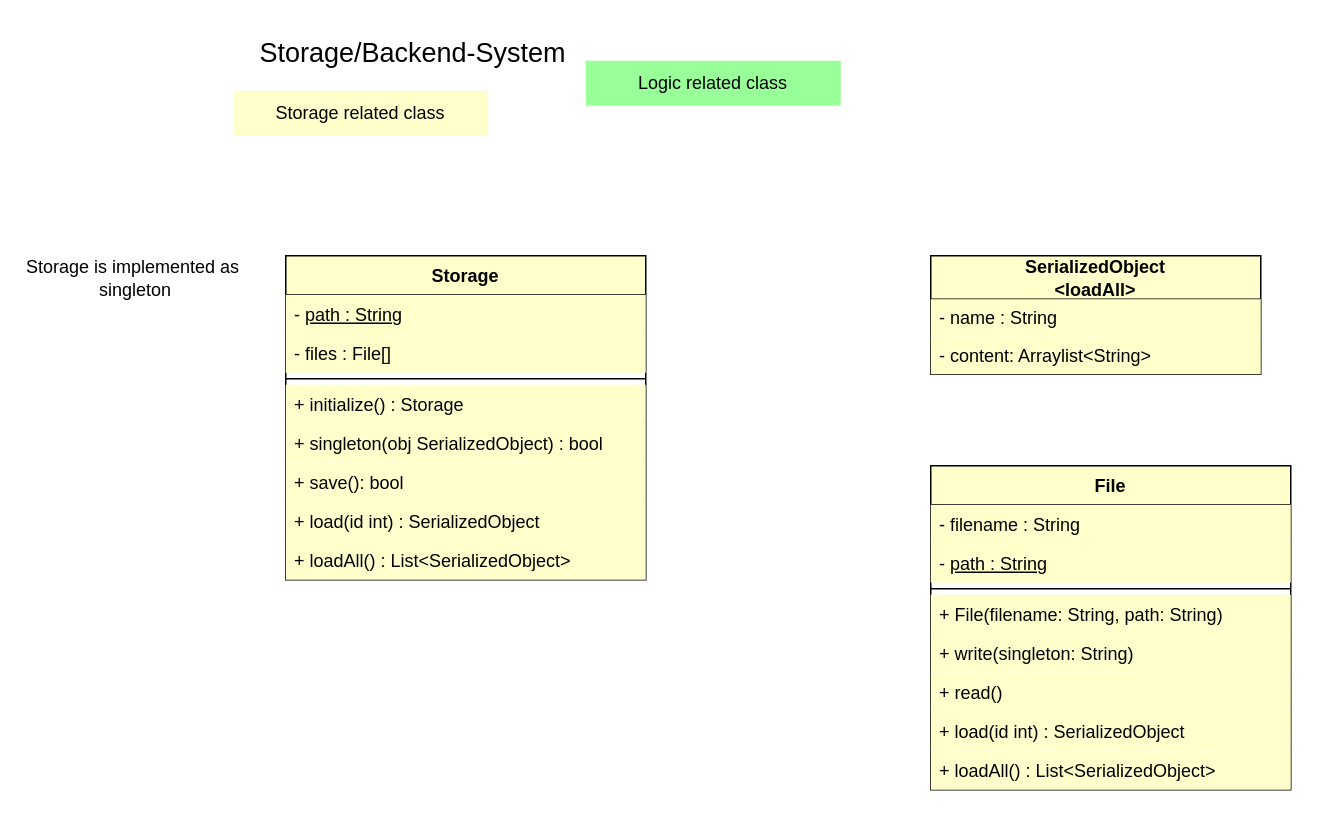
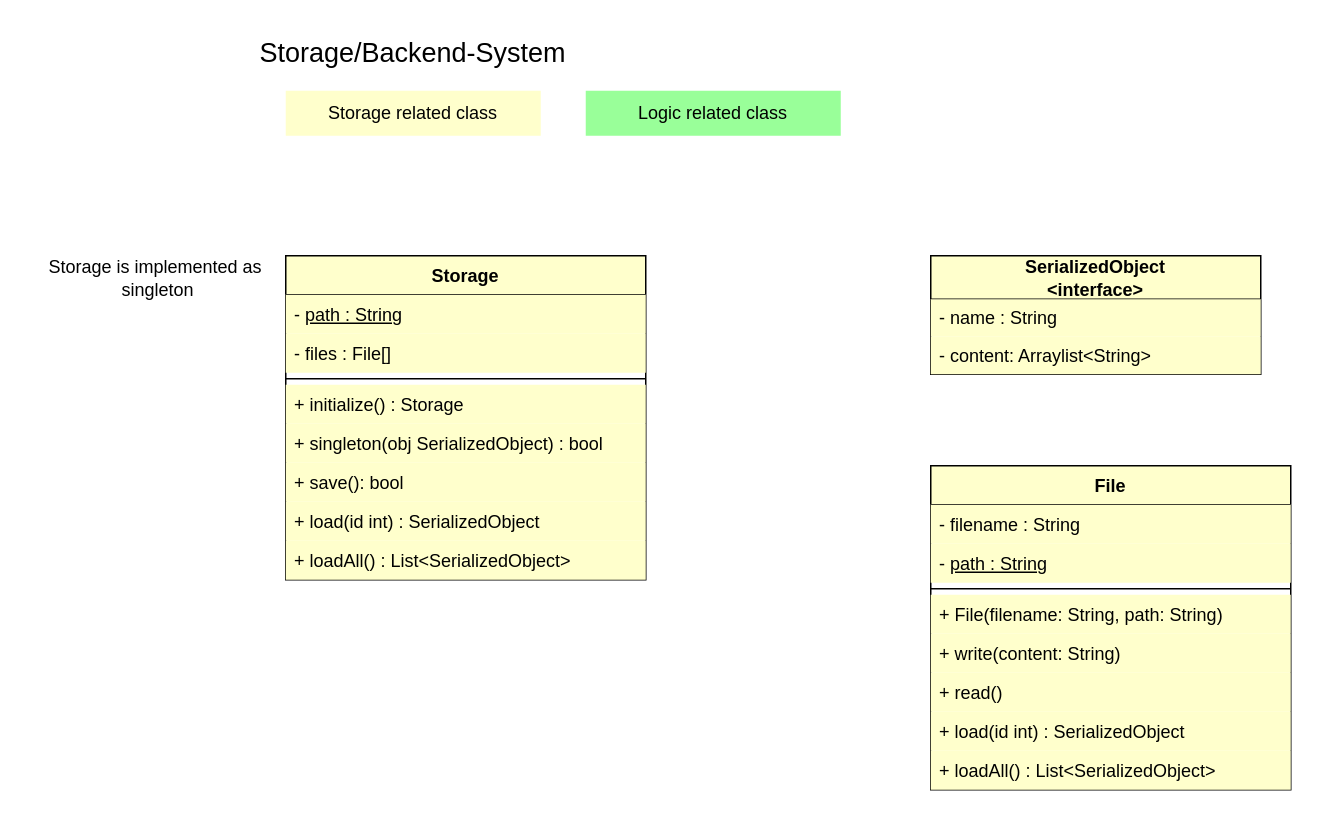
  <mxCell id="0" />
  <mxCell id="1" parent="0" />
  <mxCell id="2" value="&lt;font style=&quot;font-size: 18px;&quot;&gt;Storage/Backend-System&lt;/font&gt;" style="text;html=1;align=center;verticalAlign=middle;whiteSpace=wrap;rounded=0;fillColor=none;" parent="1" vertex="1"><mxGeometry x="170" y="20" width="210" height="30" as="geometry" /></mxCell>
- <mxCell id="3" value="&lt;div&gt;SerializedObject&lt;/div&gt;&amp;lt;loadAll&amp;gt;" style="swimlane;fontStyle=1;align=center;verticalAlign=middle;childLayout=stackLayout;horizontal=1;startSize=29;horizontalStack=0;resizeParent=1;resizeParentMax=0;resizeLast=0;collapsible=0;marginBottom=0;html=1;whiteSpace=wrap;fillColor=#FFFFCC;" parent="1" vertex="1"><mxGeometry x="620" y="170" width="220" height="79" as="geometry" /></mxCell>
+ <mxCell id="3" value="&lt;div&gt;SerializedObject&lt;/div&gt;&amp;lt;interface&amp;gt;" style="swimlane;fontStyle=1;align=center;verticalAlign=middle;childLayout=stackLayout;horizontal=1;startSize=29;horizontalStack=0;resizeParent=1;resizeParentMax=0;resizeLast=0;collapsible=0;marginBottom=0;html=1;whiteSpace=wrap;fillColor=#FFFFCC;" parent="1" vertex="1"><mxGeometry x="620" y="170" width="220" height="79" as="geometry" /></mxCell>
  <mxCell id="4" value="- name : String" style="text;html=1;strokeColor=none;fillColor=#FFFFCC;align=left;verticalAlign=middle;spacingLeft=4;spacingRight=4;overflow=hidden;rotatable=0;points=[[0,0.5],[1,0.5]];portConstraint=eastwest;whiteSpace=wrap;" parent="3" vertex="1"><mxGeometry y="29" width="220" height="25" as="geometry" /></mxCell>
  <mxCell id="5" value="- content: Arraylist&amp;lt;String&amp;gt;" style="text;html=1;strokeColor=none;fillColor=#FFFFCC;align=left;verticalAlign=middle;spacingLeft=4;spacingRight=4;overflow=hidden;rotatable=0;points=[[0,0.5],[1,0.5]];portConstraint=eastwest;whiteSpace=wrap;" parent="3" vertex="1"><mxGeometry y="54" width="220" height="25" as="geometry" /></mxCell>
  <mxCell id="6" value="Storage" style="swimlane;fontStyle=1;align=center;verticalAlign=top;childLayout=stackLayout;horizontal=1;startSize=26;horizontalStack=0;resizeParent=1;resizeParentMax=0;resizeLast=0;collapsible=1;marginBottom=0;whiteSpace=wrap;html=1;fillColor=#FFFFCC;" parent="1" vertex="1"><mxGeometry x="190" y="170" width="240" height="216" as="geometry" /></mxCell>
  <mxCell id="7" value="- &lt;u&gt;path : String&lt;/u&gt;" style="text;strokeColor=none;fillColor=#FFFFCC;align=left;verticalAlign=top;spacingLeft=4;spacingRight=4;overflow=hidden;rotatable=0;points=[[0,0.5],[1,0.5]];portConstraint=eastwest;whiteSpace=wrap;html=1;" parent="6" vertex="1"><mxGeometry y="26" width="240" height="26" as="geometry" /></mxCell>
  <mxCell id="8" value="- files : File[]" style="text;strokeColor=none;fillColor=#FFFFCC;align=left;verticalAlign=top;spacingLeft=4;spacingRight=4;overflow=hidden;rotatable=0;points=[[0,0.5],[1,0.5]];portConstraint=eastwest;whiteSpace=wrap;html=1;" parent="6" vertex="1"><mxGeometry y="52" width="240" height="26" as="geometry" /></mxCell>
  <mxCell id="9" value="" style="line;strokeWidth=1;fillColor=#FFFFCC;align=left;verticalAlign=middle;spacingTop=-1;spacingLeft=3;spacingRight=3;rotatable=0;labelPosition=right;points=[];portConstraint=eastwest;strokeColor=inherit;" parent="6" vertex="1"><mxGeometry y="78" width="240" height="8" as="geometry" /></mxCell>
  <mxCell id="10" value="+ initialize() : Storage" style="text;strokeColor=none;fillColor=#FFFFCC;align=left;verticalAlign=top;spacingLeft=4;spacingRight=4;overflow=hidden;rotatable=0;points=[[0,0.5],[1,0.5]];portConstraint=eastwest;whiteSpace=wrap;html=1;" parent="6" vertex="1"><mxGeometry y="86" width="240" height="26" as="geometry" /></mxCell>
  <mxCell id="11" value="+ singleton(obj SerializedObject) : bool" style="text;strokeColor=none;fillColor=#FFFFCC;align=left;verticalAlign=top;spacingLeft=4;spacingRight=4;overflow=hidden;rotatable=0;points=[[0,0.5],[1,0.5]];portConstraint=eastwest;whiteSpace=wrap;html=1;" parent="6" vertex="1"><mxGeometry y="112" width="240" height="26" as="geometry" /></mxCell>
  <mxCell id="12" value="+ save(): bool" style="text;strokeColor=none;fillColor=#FFFFCC;align=left;verticalAlign=top;spacingLeft=4;spacingRight=4;overflow=hidden;rotatable=0;points=[[0,0.5],[1,0.5]];portConstraint=eastwest;whiteSpace=wrap;html=1;" parent="6" vertex="1"><mxGeometry y="138" width="240" height="26" as="geometry" /></mxCell>
  <mxCell id="13" value="+ load(id int) : SerializedObject" style="text;strokeColor=none;fillColor=#FFFFCC;align=left;verticalAlign=top;spacingLeft=4;spacingRight=4;overflow=hidden;rotatable=0;points=[[0,0.5],[1,0.5]];portConstraint=eastwest;whiteSpace=wrap;html=1;" parent="6" vertex="1"><mxGeometry y="164" width="240" height="26" as="geometry" /></mxCell>
  <mxCell id="14" value="+ loadAll() : List&amp;lt;SerializedObject&amp;gt;" style="text;strokeColor=none;fillColor=#FFFFCC;align=left;verticalAlign=top;spacingLeft=4;spacingRight=4;overflow=hidden;rotatable=0;points=[[0,0.5],[1,0.5]];portConstraint=eastwest;whiteSpace=wrap;html=1;" parent="6" vertex="1"><mxGeometry y="190" width="240" height="26" as="geometry" /></mxCell>
- <mxCell id="15" value="&lt;div&gt;Storage is implemented as&amp;nbsp;&lt;/div&gt;&lt;div&gt;singleton&lt;/div&gt;" style="text;html=1;align=center;verticalAlign=middle;whiteSpace=wrap;rounded=0;fillColor=none;" parent="1" vertex="1"><mxGeometry x="5" y="170" width="170" height="30" as="geometry" /></mxCell>
+ <mxCell id="15" value="&lt;div&gt;Storage is implemented as&amp;nbsp;&lt;/div&gt;&lt;div&gt;singleton&lt;/div&gt;" style="text;html=1;align=center;verticalAlign=middle;whiteSpace=wrap;rounded=0;fillColor=none;" parent="1" vertex="1"><mxGeometry x="20" y="170" width="170" height="30" as="geometry" /></mxCell>
  <mxCell id="16" value="File" style="swimlane;fontStyle=1;align=center;verticalAlign=top;childLayout=stackLayout;horizontal=1;startSize=26;horizontalStack=0;resizeParent=1;resizeParentMax=0;resizeLast=0;collapsible=1;marginBottom=0;whiteSpace=wrap;html=1;fillColor=#FFFFCC;" parent="1" vertex="1"><mxGeometry x="620" y="310" width="240" height="216" as="geometry" /></mxCell>
  <mxCell id="17" value="- filename : String" style="text;strokeColor=none;fillColor=#FFFFCC;align=left;verticalAlign=top;spacingLeft=4;spacingRight=4;overflow=hidden;rotatable=0;points=[[0,0.5],[1,0.5]];portConstraint=eastwest;whiteSpace=wrap;html=1;" parent="16" vertex="1"><mxGeometry y="26" width="240" height="26" as="geometry" /></mxCell>
  <mxCell id="18" value="- &lt;u&gt;path : String&lt;/u&gt;" style="text;strokeColor=none;fillColor=#FFFFCC;align=left;verticalAlign=top;spacingLeft=4;spacingRight=4;overflow=hidden;rotatable=0;points=[[0,0.5],[1,0.5]];portConstraint=eastwest;whiteSpace=wrap;html=1;" parent="16" vertex="1"><mxGeometry y="52" width="240" height="26" as="geometry" /></mxCell>
  <mxCell id="19" value="" style="line;strokeWidth=1;fillColor=#FFFFCC;align=left;verticalAlign=middle;spacingTop=-1;spacingLeft=3;spacingRight=3;rotatable=0;labelPosition=right;points=[];portConstraint=eastwest;strokeColor=inherit;" parent="16" vertex="1"><mxGeometry y="78" width="240" height="8" as="geometry" /></mxCell>
  <mxCell id="20" value="+ File(filename: String, path: String)" style="text;strokeColor=none;fillColor=#FFFFCC;align=left;verticalAlign=top;spacingLeft=4;spacingRight=4;overflow=hidden;rotatable=0;points=[[0,0.5],[1,0.5]];portConstraint=eastwest;whiteSpace=wrap;html=1;" parent="16" vertex="1"><mxGeometry y="86" width="240" height="26" as="geometry" /></mxCell>
- <mxCell id="21" value="+ write(singleton: String)" style="text;strokeColor=none;fillColor=#FFFFCC;align=left;verticalAlign=top;spacingLeft=4;spacingRight=4;overflow=hidden;rotatable=0;points=[[0,0.5],[1,0.5]];portConstraint=eastwest;whiteSpace=wrap;html=1;" parent="16" vertex="1"><mxGeometry y="112" width="240" height="26" as="geometry" /></mxCell>
+ <mxCell id="21" value="+ write(content: String)" style="text;strokeColor=none;fillColor=#FFFFCC;align=left;verticalAlign=top;spacingLeft=4;spacingRight=4;overflow=hidden;rotatable=0;points=[[0,0.5],[1,0.5]];portConstraint=eastwest;whiteSpace=wrap;html=1;" parent="16" vertex="1"><mxGeometry y="112" width="240" height="26" as="geometry" /></mxCell>
  <mxCell id="22" value="+ read()" style="text;strokeColor=none;fillColor=#FFFFCC;align=left;verticalAlign=top;spacingLeft=4;spacingRight=4;overflow=hidden;rotatable=0;points=[[0,0.5],[1,0.5]];portConstraint=eastwest;whiteSpace=wrap;html=1;" parent="16" vertex="1"><mxGeometry y="138" width="240" height="26" as="geometry" /></mxCell>
  <mxCell id="23" value="+ load(id int) : SerializedObject" style="text;strokeColor=none;fillColor=#FFFFCC;align=left;verticalAlign=top;spacingLeft=4;spacingRight=4;overflow=hidden;rotatable=0;points=[[0,0.5],[1,0.5]];portConstraint=eastwest;whiteSpace=wrap;html=1;" parent="16" vertex="1"><mxGeometry y="164" width="240" height="26" as="geometry" /></mxCell>
  <mxCell id="24" value="+ loadAll() : List&amp;lt;SerializedObject&amp;gt;" style="text;strokeColor=none;fillColor=#FFFFCC;align=left;verticalAlign=top;spacingLeft=4;spacingRight=4;overflow=hidden;rotatable=0;points=[[0,0.5],[1,0.5]];portConstraint=eastwest;whiteSpace=wrap;html=1;" parent="16" vertex="1"><mxGeometry y="190" width="240" height="26" as="geometry" /></mxCell>
- <mxCell id="25" value="Storage related class" style="text;html=1;align=center;verticalAlign=middle;whiteSpace=wrap;rounded=0;fillColor=#FFFFCC;" vertex="1" parent="1"><mxGeometry x="155" y="60" width="170" height="30" as="geometry" /></mxCell>
- <mxCell id="26" value="Logic related class" style="text;html=1;align=center;verticalAlign=middle;whiteSpace=wrap;rounded=0;fillColor=#99FF99;" vertex="1" parent="1"><mxGeometry x="390" y="40" width="170" height="30" as="geometry" /></mxCell>
+ <mxCell id="25" value="Storage related class" style="text;html=1;align=center;verticalAlign=middle;whiteSpace=wrap;rounded=0;fillColor=#FFFFCC;" vertex="1" parent="1"><mxGeometry x="190" y="60" width="170" height="30" as="geometry" /></mxCell>
+ <mxCell id="26" value="Logic related class" style="text;html=1;align=center;verticalAlign=middle;whiteSpace=wrap;rounded=0;fillColor=#99FF99;" vertex="1" parent="1"><mxGeometry x="390" y="60" width="170" height="30" as="geometry" /></mxCell>
